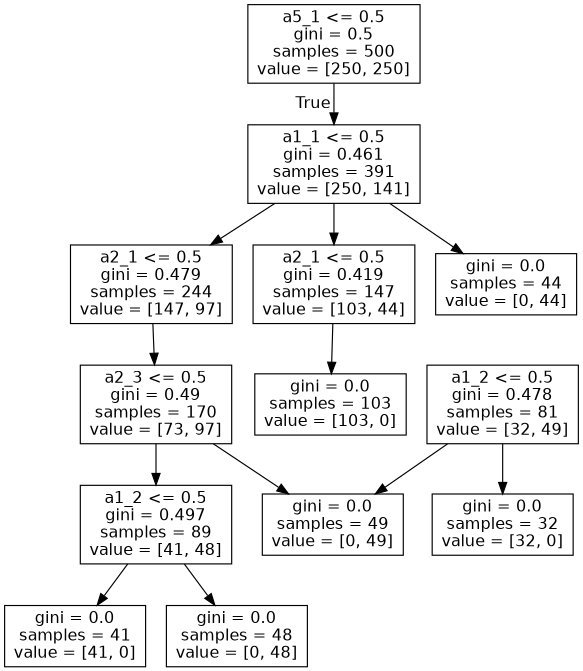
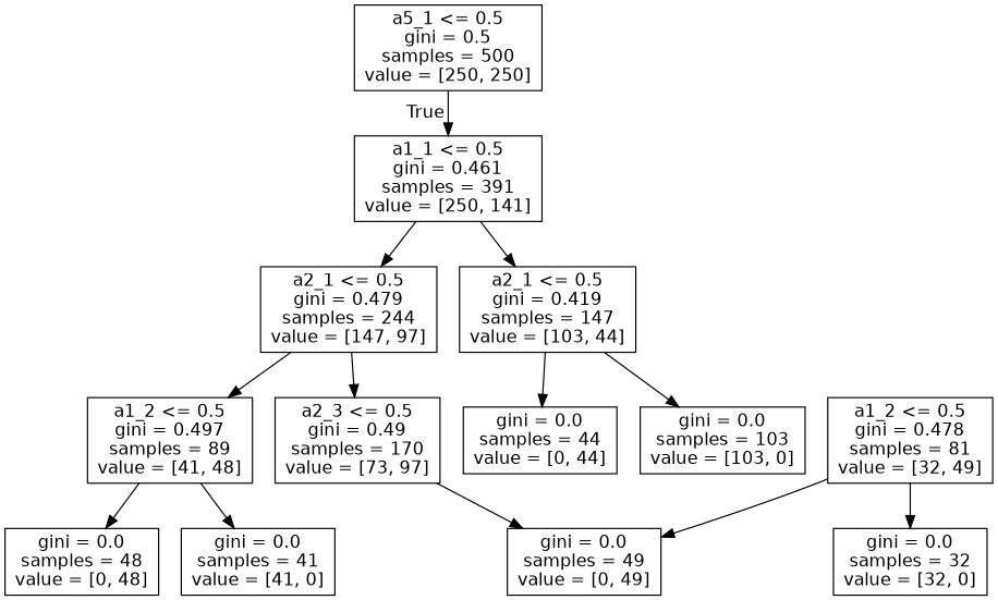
  digraph {
    fontname="DejaVu Sans"
    node [fontname="DejaVu Sans" shape=box]
    edge [fontname="DejaVu Sans"]
    n1 [label="a5_1 <= 0.5\ngini = 0.5\nsamples = 500\nvalue = [250, 250]"]
    n2 [label="a1_1 <= 0.5\ngini = 0.461\nsamples = 391\nvalue = [250, 141]"]
    n3 [label="a2_1 <= 0.5\ngini = 0.479\nsamples = 244\nvalue = [147, 97]"]
    n4 [label="a2_1 <= 0.5\ngini = 0.419\nsamples = 147\nvalue = [103, 44]"]
    n5 [label="a2_3 <= 0.5\ngini = 0.49\nsamples = 170\nvalue = [73, 97]"]
    n6 [label="gini = 0.0\nsamples = 103\nvalue = [103, 0]"]
    n7 [label="gini = 0.0\nsamples = 44\nvalue = [0, 44]"]
    n8 [label="a1_2 <= 0.5\ngini = 0.497\nsamples = 89\nvalue = [41, 48]"]
    n9 [label="gini = 0.0\nsamples = 49\nvalue = [0, 49]"]
    n10 [label="gini = 0.0\nsamples = 41\nvalue = [41, 0]"]
    n11 [label="gini = 0.0\nsamples = 48\nvalue = [0, 48]"]
    n12 [label="a1_2 <= 0.5\ngini = 0.478\nsamples = 81\nvalue = [32, 49]"]
    n13 [label="gini = 0.0\nsamples = 32\nvalue = [32, 0]"]
    n1 -> n2 [headlabel=True labelangle=45 labeldistance=2.5]
    n2 -> n3
    n2 -> n4
    n3 -> n5
    n4 -> n6
-   n2 -> n7
-   n5 -> n8
+   n4 -> n7
+   n3 -> n8
    n5 -> n9
    n8 -> n10
    n8 -> n11
    n12 -> n9
    n12 -> n13
  }
